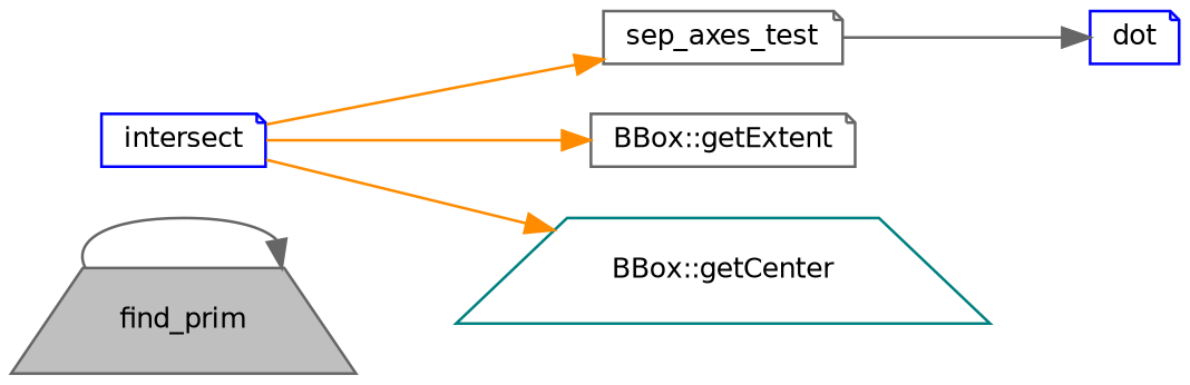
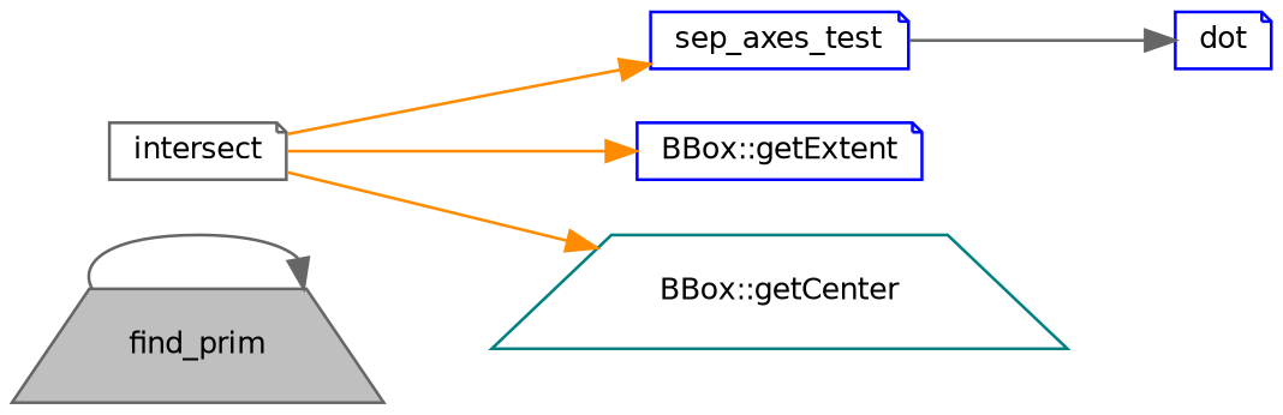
  digraph {
    fontname="DejaVu Sans"
    rankdir=LR
    node [color=gray40 fillcolor=white fontname="DejaVu Sans" fontsize=10 shape=note style=filled]
    edge [color=darkorange fontname="DejaVu Sans" fontsize=10 labelfontname=Helvetica labelfontsize=10 style=solid]
    n1 [fillcolor=grey75 fontcolor=black height=0.2 label=find_prim shape=trapezium width=0.4]
-   n2 [color=blue height=0.2 label=intersect width=0.4]
-   n3 [height=0.2 label=sep_axes_test width=0.4]
-   n4 [height=0.2 label="BBox::getExtent" width=0.4]
+   n2 [height=0.2 label=intersect width=0.4]
+   n3 [color=blue height=0.2 label=sep_axes_test width=0.4]
+   n4 [color=blue height=0.2 label="BBox::getExtent" width=0.4]
    n5 [color=teal height=0.2 label="BBox::getCenter" shape=trapezium width=0.4]
    n6 [color=blue height=0.2 label=dot width=0.4]
    n1 -> n1 [color=gray40]
    n2 -> n3
    n2 -> n4
    n2 -> n5
    n3 -> n6 [color=gray40]
  }
